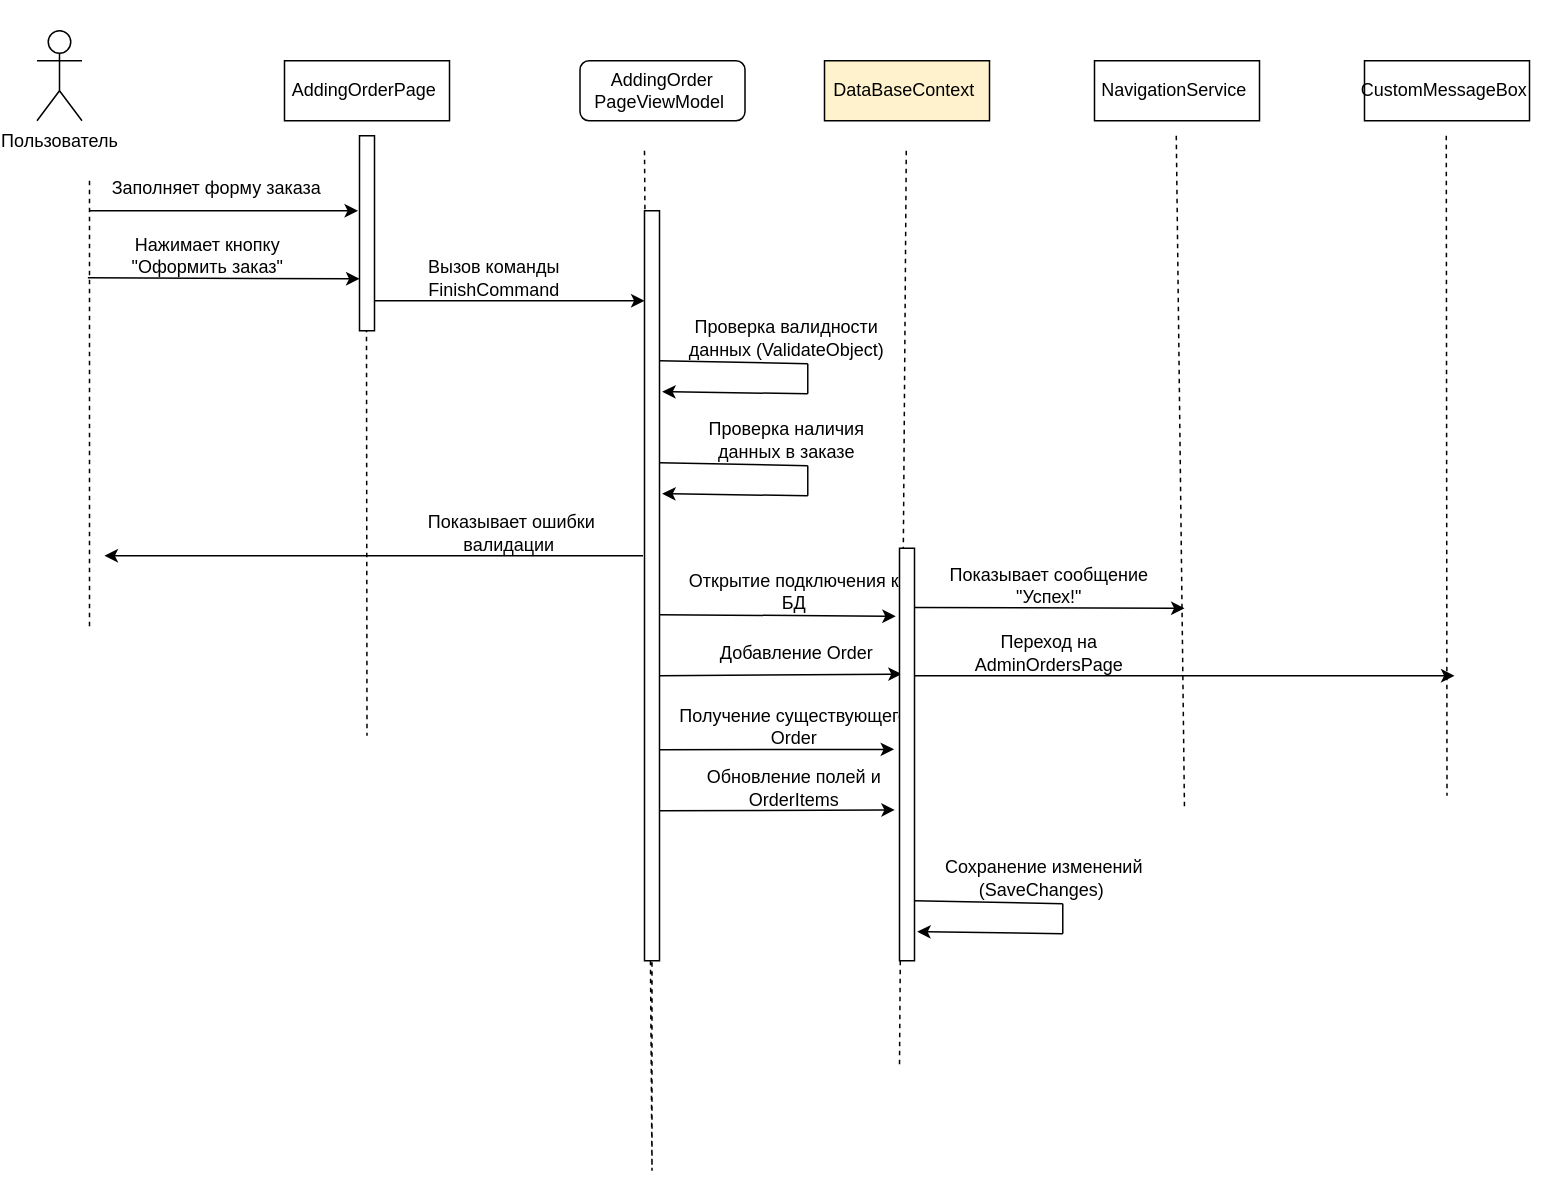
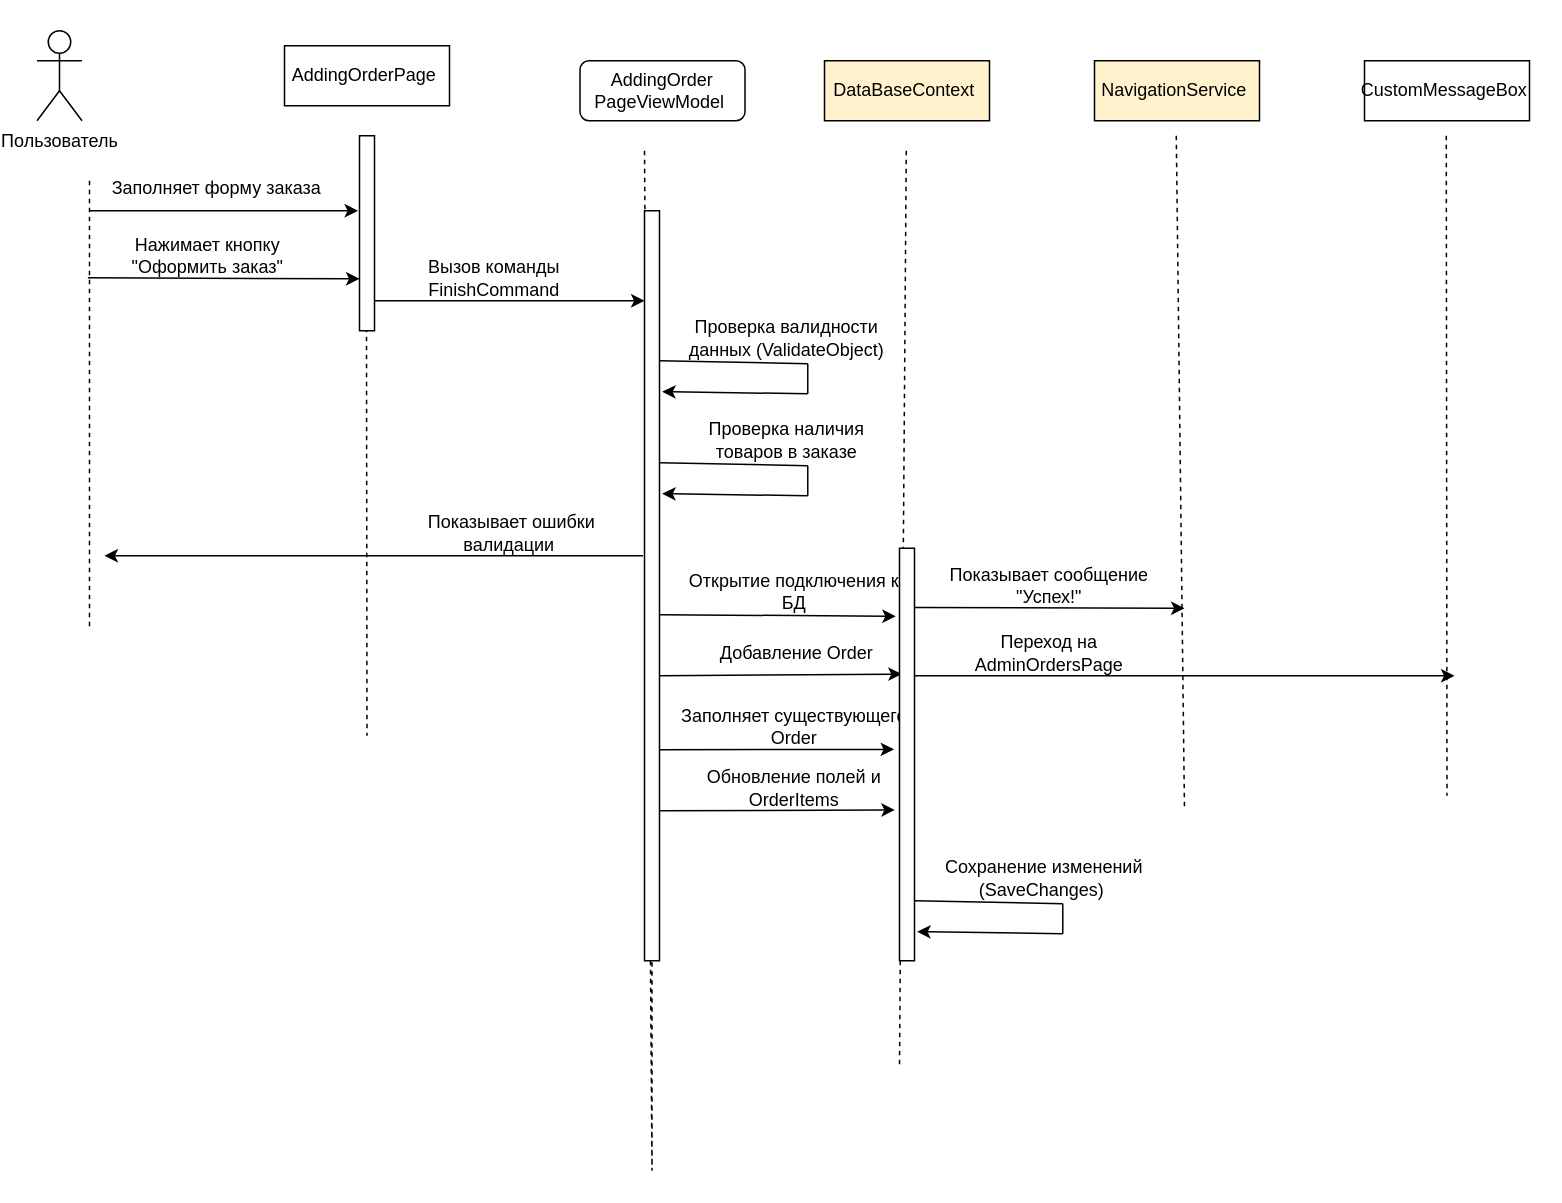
  <mxCell id="0" />
  <mxCell id="1" parent="0" />
  <mxCell id="2" value="Пользователь" style="shape=umlActor;verticalLabelPosition=bottom;verticalAlign=top;html=1;outlineConnect=0;" vertex="1" parent="1"><mxGeometry x="20" y="20" width="30" height="60" as="geometry" /></mxCell>
- <mxCell id="3" value="AddingOrderPage&amp;nbsp;" style="rounded=0;whiteSpace=wrap;html=1;" vertex="1" parent="1"><mxGeometry x="185" y="40" width="110" height="40" as="geometry" /></mxCell>
+ <mxCell id="3" value="AddingOrderPage&amp;nbsp;" style="rounded=0;whiteSpace=wrap;html=1;" vertex="1" parent="1"><mxGeometry x="185" y="30" width="110" height="40" as="geometry" /></mxCell>
  <mxCell id="4" value="AddingOrder&lt;div&gt;PageViewModel&amp;nbsp;&lt;/div&gt;" style="whiteSpace=wrap;html=1;rounded=1;" vertex="1" parent="1"><mxGeometry x="382" y="40" width="110" height="40" as="geometry" /></mxCell>
  <mxCell id="5" value="DataBaseContext&amp;nbsp;" style="rounded=0;whiteSpace=wrap;html=1;fillColor=#fff2cc;" vertex="1" parent="1"><mxGeometry x="545" y="40" width="110" height="40" as="geometry" /></mxCell>
- <mxCell id="6" value="NavigationService&amp;nbsp;" style="rounded=0;whiteSpace=wrap;html=1;" vertex="1" parent="1"><mxGeometry x="725" y="40" width="110" height="40" as="geometry" /></mxCell>
+ <mxCell id="6" value="NavigationService&amp;nbsp;" style="rounded=0;whiteSpace=wrap;html=1;fillColor=#fff2cc;" vertex="1" parent="1"><mxGeometry x="725" y="40" width="110" height="40" as="geometry" /></mxCell>
  <mxCell id="7" value="CustomMessageBox&amp;nbsp;" style="rounded=0;whiteSpace=wrap;html=1;" vertex="1" parent="1"><mxGeometry x="905" y="40" width="110" height="40" as="geometry" /></mxCell>
  <mxCell id="8" value="" style="endArrow=none;dashed=1;html=1;rounded=0;" edge="1" parent="1"><mxGeometry width="50" height="50" relative="1" as="geometry"><mxPoint x="55" y="120" as="sourcePoint" /><mxPoint x="55" y="420" as="targetPoint" /></mxGeometry></mxCell>
  <mxCell id="9" value="" style="endArrow=none;dashed=1;html=1;rounded=0;" edge="1" parent="1"><mxGeometry width="50" height="50" relative="1" as="geometry"><mxPoint x="239.52" y="104" as="sourcePoint" /><mxPoint x="240" y="490" as="targetPoint" /></mxGeometry></mxCell>
  <mxCell id="10" value="" style="endArrow=none;dashed=1;html=1;rounded=0;" edge="1" parent="1"><mxGeometry width="50" height="50" relative="1" as="geometry"><mxPoint x="425" y="430" as="sourcePoint" /><mxPoint x="425" y="430" as="targetPoint" /></mxGeometry></mxCell>
  <mxCell id="11" value="" style="endArrow=none;dashed=1;html=1;rounded=0;" edge="1" parent="1"><mxGeometry width="50" height="50" relative="1" as="geometry"><mxPoint x="599.52" y="100" as="sourcePoint" /><mxPoint x="595" y="710.593" as="targetPoint" /></mxGeometry></mxCell>
  <mxCell id="12" value="" style="endArrow=none;dashed=1;html=1;rounded=0;" edge="1" parent="1"><mxGeometry width="50" height="50" relative="1" as="geometry"><mxPoint x="779.52" y="90" as="sourcePoint" /><mxPoint x="785" y="540" as="targetPoint" /></mxGeometry></mxCell>
  <mxCell id="13" value="" style="endArrow=none;dashed=1;html=1;rounded=0;" edge="1" parent="1"><mxGeometry width="50" height="50" relative="1" as="geometry"><mxPoint x="959.52" y="90" as="sourcePoint" /><mxPoint x="960" y="530" as="targetPoint" /></mxGeometry></mxCell>
  <mxCell id="14" value="" style="endArrow=classic;html=1;rounded=0;" edge="1" parent="1"><mxGeometry width="50" height="50" relative="1" as="geometry"><mxPoint x="55" y="140" as="sourcePoint" /><mxPoint x="234" y="140" as="targetPoint" /></mxGeometry></mxCell>
  <mxCell id="15" value="Заполняет форму заказа" style="text;html=1;align=center;verticalAlign=middle;whiteSpace=wrap;rounded=0;" vertex="1" parent="1"><mxGeometry x="65" y="110" width="150" height="30" as="geometry" /></mxCell>
  <mxCell id="16" value="" style="endArrow=classic;html=1;rounded=0;entryX=0.107;entryY=0.885;entryDx=0;entryDy=0;entryPerimeter=0;" edge="1" parent="1"><mxGeometry width="50" height="50" relative="1" as="geometry"><mxPoint x="53.93" y="184.6" as="sourcePoint" /><mxPoint x="235" y="185.4" as="targetPoint" /></mxGeometry></mxCell>
  <mxCell id="17" value="Нажимает кнопку &quot;Оформить заказ&quot;" style="text;html=1;align=center;verticalAlign=middle;whiteSpace=wrap;rounded=0;" vertex="1" parent="1"><mxGeometry x="53.93" y="154.6" width="160" height="30" as="geometry" /></mxCell>
  <mxCell id="18" value="" style="endArrow=classic;html=1;rounded=0;" edge="1" parent="1"><mxGeometry width="50" height="50" relative="1" as="geometry"><mxPoint x="235" y="200" as="sourcePoint" /><mxPoint x="425" y="200" as="targetPoint" /></mxGeometry></mxCell>
  <mxCell id="19" value="Вызов команды FinishCommand" style="text;html=1;align=center;verticalAlign=middle;whiteSpace=wrap;rounded=0;" vertex="1" parent="1"><mxGeometry x="245" y="170" width="160" height="30" as="geometry" /></mxCell>
  <mxCell id="20" value="" style="rounded=0;whiteSpace=wrap;html=1;" vertex="1" parent="1"><mxGeometry x="235" y="90" width="10" height="130" as="geometry" /></mxCell>
  <mxCell id="21" value="" style="endArrow=none;html=1;rounded=0;exitX=1.115;exitY=0.55;exitDx=0;exitDy=0;exitPerimeter=0;" edge="1" parent="1"><mxGeometry width="50" height="50" relative="1" as="geometry"><mxPoint x="435" y="240" as="sourcePoint" /><mxPoint x="533.85" y="242" as="targetPoint" /></mxGeometry></mxCell>
  <mxCell id="22" value="" style="endArrow=none;html=1;rounded=0;" edge="1" parent="1"><mxGeometry width="50" height="50" relative="1" as="geometry"><mxPoint x="533.85" y="242" as="sourcePoint" /><mxPoint x="533.85" y="262" as="targetPoint" /></mxGeometry></mxCell>
  <mxCell id="23" value="" style="endArrow=classic;html=1;rounded=0;entryX=1.293;entryY=0.679;entryDx=0;entryDy=0;entryPerimeter=0;" edge="1" parent="1"><mxGeometry width="50" height="50" relative="1" as="geometry"><mxPoint x="533.85" y="262" as="sourcePoint" /><mxPoint x="436.78" y="260.64" as="targetPoint" /></mxGeometry></mxCell>
  <mxCell id="24" value="Проверка валидности данных (ValidateObject)" style="text;html=1;align=center;verticalAlign=middle;whiteSpace=wrap;rounded=0;" vertex="1" parent="1"><mxGeometry x="445" y="210" width="150" height="30" as="geometry" /></mxCell>
  <mxCell id="25" value="" style="endArrow=none;html=1;rounded=0;exitX=1.115;exitY=0.55;exitDx=0;exitDy=0;exitPerimeter=0;" edge="1" parent="1"><mxGeometry width="50" height="50" relative="1" as="geometry"><mxPoint x="435" y="308" as="sourcePoint" /><mxPoint x="533.85" y="310" as="targetPoint" /></mxGeometry></mxCell>
  <mxCell id="26" value="" style="endArrow=none;html=1;rounded=0;" edge="1" parent="1"><mxGeometry width="50" height="50" relative="1" as="geometry"><mxPoint x="533.85" y="310" as="sourcePoint" /><mxPoint x="533.85" y="330" as="targetPoint" /></mxGeometry></mxCell>
  <mxCell id="27" value="" style="endArrow=classic;html=1;rounded=0;entryX=1.293;entryY=0.679;entryDx=0;entryDy=0;entryPerimeter=0;" edge="1" parent="1"><mxGeometry width="50" height="50" relative="1" as="geometry"><mxPoint x="533.85" y="330" as="sourcePoint" /><mxPoint x="436.78" y="328.64" as="targetPoint" /></mxGeometry></mxCell>
- <mxCell id="28" value="Проверка наличия данных в заказе" style="text;html=1;align=center;verticalAlign=middle;whiteSpace=wrap;rounded=0;" vertex="1" parent="1"><mxGeometry x="445" y="278" width="150" height="30" as="geometry" /></mxCell>
+ <mxCell id="28" value="Проверка наличия товаров в заказе" style="text;html=1;align=center;verticalAlign=middle;whiteSpace=wrap;rounded=0;" vertex="1" parent="1"><mxGeometry x="445" y="278" width="150" height="30" as="geometry" /></mxCell>
  <mxCell id="29" value="" style="endArrow=classic;html=1;rounded=0;" edge="1" parent="1"><mxGeometry width="50" height="50" relative="1" as="geometry"><mxPoint x="424" y="370" as="sourcePoint" /><mxPoint x="65" y="370" as="targetPoint" /></mxGeometry></mxCell>
  <mxCell id="30" value="&amp;nbsp;Показывает ошибки валидации" style="text;html=1;align=center;verticalAlign=middle;whiteSpace=wrap;rounded=0;" vertex="1" parent="1"><mxGeometry x="255" y="340" width="160" height="30" as="geometry" /></mxCell>
  <mxCell id="31" value="" style="endArrow=none;dashed=1;html=1;rounded=0;" edge="1" parent="1" target="32"><mxGeometry width="50" height="50" relative="1" as="geometry"><mxPoint x="425" y="100" as="sourcePoint" /><mxPoint x="425" y="400" as="targetPoint" /><Array as="points"><mxPoint x="430" y="780" /></Array></mxGeometry></mxCell>
  <mxCell id="32" value="" style="rounded=0;whiteSpace=wrap;html=1;" vertex="1" parent="1"><mxGeometry x="425" y="140" width="10" height="500" as="geometry" /></mxCell>
  <mxCell id="33" value="" style="endArrow=classic;html=1;rounded=0;entryX=-0.25;entryY=0.165;entryDx=0;entryDy=0;entryPerimeter=0;" edge="1" parent="1" target="46"><mxGeometry width="50" height="50" relative="1" as="geometry"><mxPoint x="435" y="409.26" as="sourcePoint" /><mxPoint x="625" y="409.26" as="targetPoint" /></mxGeometry></mxCell>
  <mxCell id="34" value="Открытие подключения к БД" style="text;html=1;align=center;verticalAlign=middle;whiteSpace=wrap;rounded=0;" vertex="1" parent="1"><mxGeometry x="445" y="379.26" width="160" height="30" as="geometry" /></mxCell>
  <mxCell id="35" value="" style="endArrow=classic;html=1;rounded=0;entryX=0.15;entryY=0.305;entryDx=0;entryDy=0;entryPerimeter=0;" edge="1" parent="1" target="46"><mxGeometry width="50" height="50" relative="1" as="geometry"><mxPoint x="435" y="450" as="sourcePoint" /><mxPoint x="625" y="450" as="targetPoint" /></mxGeometry></mxCell>
  <mxCell id="36" value="&amp;nbsp;Добавление Order" style="text;html=1;align=center;verticalAlign=middle;whiteSpace=wrap;rounded=0;" vertex="1" parent="1"><mxGeometry x="445" y="420" width="160" height="30" as="geometry" /></mxCell>
  <mxCell id="37" value="" style="endArrow=none;dashed=1;html=1;rounded=0;" edge="1" parent="1"><mxGeometry width="50" height="50" relative="1" as="geometry"><mxPoint x="425" y="520" as="sourcePoint" /><mxPoint x="425" y="520" as="targetPoint" /></mxGeometry></mxCell>
  <mxCell id="38" value="" style="endArrow=classic;html=1;rounded=0;entryX=0.915;entryY=0.994;entryDx=0;entryDy=0;entryPerimeter=0;" edge="1" parent="1" target="39"><mxGeometry width="50" height="50" relative="1" as="geometry"><mxPoint x="435" y="499.26" as="sourcePoint" /><mxPoint x="625" y="499.26" as="targetPoint" /></mxGeometry></mxCell>
- <mxCell id="39" value="Получение существующего Order" style="text;html=1;align=center;verticalAlign=middle;whiteSpace=wrap;rounded=0;" vertex="1" parent="1"><mxGeometry x="445" y="469.26" width="160" height="30" as="geometry" /></mxCell>
+ <mxCell id="39" value="Заполняет существующего Order" style="text;html=1;align=center;verticalAlign=middle;whiteSpace=wrap;rounded=0;" vertex="1" parent="1"><mxGeometry x="445" y="469.26" width="160" height="30" as="geometry" /></mxCell>
  <mxCell id="40" value="" style="endArrow=classic;html=1;rounded=0;entryX=0.918;entryY=0.982;entryDx=0;entryDy=0;entryPerimeter=0;" edge="1" parent="1" target="41"><mxGeometry width="50" height="50" relative="1" as="geometry"><mxPoint x="435" y="540" as="sourcePoint" /><mxPoint x="625" y="540" as="targetPoint" /></mxGeometry></mxCell>
  <mxCell id="41" value="Обновление полей и OrderItems" style="text;html=1;align=center;verticalAlign=middle;whiteSpace=wrap;rounded=0;" vertex="1" parent="1"><mxGeometry x="445" y="510" width="160" height="30" as="geometry" /></mxCell>
  <mxCell id="42" value="" style="endArrow=none;html=1;rounded=0;exitX=1.115;exitY=0.55;exitDx=0;exitDy=0;exitPerimeter=0;" edge="1" parent="1"><mxGeometry width="50" height="50" relative="1" as="geometry"><mxPoint x="605" y="600" as="sourcePoint" /><mxPoint x="703.85" y="602" as="targetPoint" /></mxGeometry></mxCell>
  <mxCell id="43" value="" style="endArrow=none;html=1;rounded=0;" edge="1" parent="1"><mxGeometry width="50" height="50" relative="1" as="geometry"><mxPoint x="703.85" y="602" as="sourcePoint" /><mxPoint x="703.85" y="622" as="targetPoint" /></mxGeometry></mxCell>
  <mxCell id="44" value="" style="endArrow=classic;html=1;rounded=0;entryX=1.293;entryY=0.679;entryDx=0;entryDy=0;entryPerimeter=0;" edge="1" parent="1"><mxGeometry width="50" height="50" relative="1" as="geometry"><mxPoint x="703.85" y="622" as="sourcePoint" /><mxPoint x="606.78" y="620.64" as="targetPoint" /></mxGeometry></mxCell>
  <mxCell id="45" value="&amp;nbsp;Сохранение изменений (SaveChanges)" style="text;html=1;align=center;verticalAlign=middle;whiteSpace=wrap;rounded=0;" vertex="1" parent="1"><mxGeometry x="615" y="570" width="150" height="30" as="geometry" /></mxCell>
  <mxCell id="46" value="" style="rounded=0;whiteSpace=wrap;html=1;" vertex="1" parent="1"><mxGeometry x="595" y="365" width="10" height="275" as="geometry" /></mxCell>
  <mxCell id="47" value="" style="endArrow=classic;html=1;rounded=0;" edge="1" parent="1"><mxGeometry width="50" height="50" relative="1" as="geometry"><mxPoint x="605" y="404.55" as="sourcePoint" /><mxPoint x="785" y="405" as="targetPoint" /></mxGeometry></mxCell>
  <mxCell id="48" value="Показывает сообщение &quot;Успех!&quot;" style="text;html=1;align=center;verticalAlign=middle;whiteSpace=wrap;rounded=0;" vertex="1" parent="1"><mxGeometry x="615" y="374.55" width="160" height="30" as="geometry" /></mxCell>
  <mxCell id="49" value="" style="endArrow=classic;html=1;rounded=0;" edge="1" parent="1"><mxGeometry width="50" height="50" relative="1" as="geometry"><mxPoint x="605" y="450" as="sourcePoint" /><mxPoint x="965" y="450" as="targetPoint" /></mxGeometry></mxCell>
  <mxCell id="50" value="Переход на AdminOrdersPage" style="text;html=1;align=center;verticalAlign=middle;whiteSpace=wrap;rounded=0;" vertex="1" parent="1"><mxGeometry x="615" y="420" width="160" height="30" as="geometry" /></mxCell>
